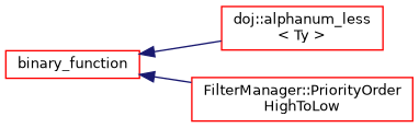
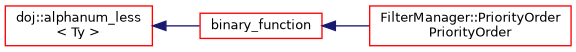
  digraph {
    rankdir=LR
    node [color=red fillcolor=white fontname=Helvetica fontsize=10 shape=record style=filled]
    edge [color=midnightblue dir=back fontname=Helvetica fontsize=10 labelfontname=Helvetica labelfontsize=10 style=solid]
    n1 [height=0.2 label=binary_function width=0.4]
    n2 [height=0.2 label="doj::alphanum_less\l\< Ty \>" width=0.4]
-   n3 [height=0.2 label="FilterManager::PriorityOrder\lHighToLow" width=0.4]
-   n1 -> n2
+   n3 [height=0.2 label="FilterManager::PriorityOrder\lPriorityOrder" width=0.4]
+   n2 -> n1
    n1 -> n3
  }
